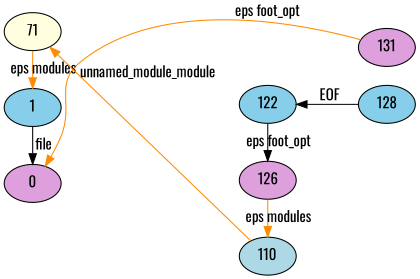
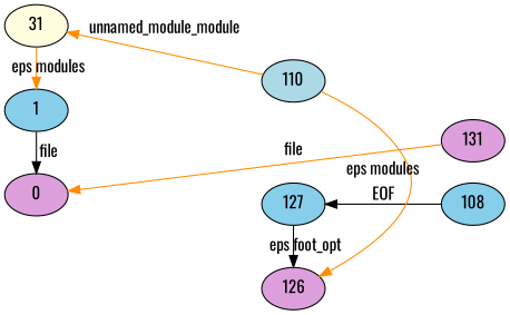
  digraph {
    fontname=Oswald
    rankdir=RL
    node [fillcolor=plum fontname=Oswald style=filled]
    edge [color=darkorange fontname=Oswald]
    n1 [label=131]
-   n2 [fillcolor=skyblue label=128]
+   n2 [fillcolor=skyblue label=108]
    n3 [label=0]
-   n4 [fillcolor=lightyellow label=71]
+   n4 [fillcolor=lightyellow label=31]
    n5 [fillcolor=skyblue label=1]
-   n6 [fillcolor=skyblue label=122]
+   n6 [fillcolor=skyblue label=127]
    n7 [label=126]
    n8 [fillcolor=lightblue label=110]
    subgraph sub_1 {
      rank=same
      n1
      n2
    }
    subgraph sub_2 {
      rank=same
      n3
      n4
      n5
    }
    subgraph sub_3 {
      rank=same
      n6
      n7
      n8
    }
-   n1 -> n3 [label="eps foot_opt"]
+   n1 -> n3 [label=file]
    n2 -> n6 [color=black label=EOF]
    n4 -> n5 [label="eps modules"]
    n5 -> n3 [color=black label=file]
    n6 -> n7 [color=black label="eps foot_opt"]
-   n7 -> n8 [label="eps modules"]
+   n8 -> n7 [label="eps modules"]
    n8 -> n4 [label=unnamed_module_module]
  }
